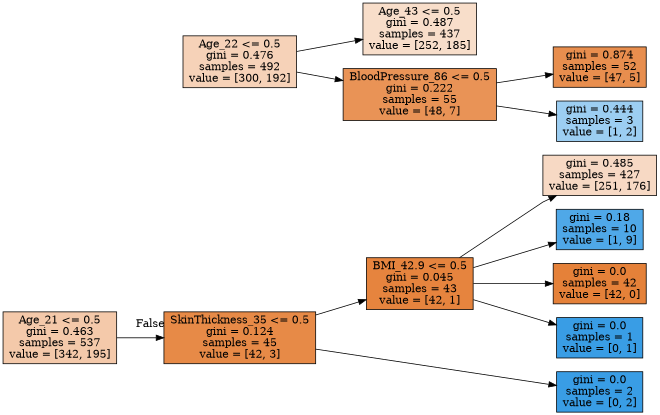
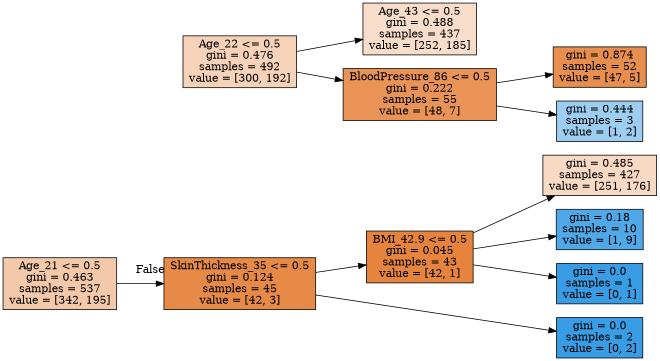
  digraph {
    rankdir=LR
    ranksep=equally
    splines=polyline
    node [color=black fillcolor="#399de5" shape=box style=filled]
    n1 [fillcolor="#f4c9aa" label="Age_21 <= 0.5\ngini = 0.463\nsamples = 537\nvalue = [342, 195]"]
    n2 [fillcolor="#f6d2b8" label="Age_22 <= 0.5\ngini = 0.476\nsamples = 492\nvalue = [300, 192]"]
    n3 [fillcolor="#e78a47" label="SkinThickness_35 <= 0.5\ngini = 0.124\nsamples = 45\nvalue = [42, 3]"]
-   n4 [fillcolor="#f8deca" label="Age_43 <= 0.5\ngini = 0.487\nsamples = 437\nvalue = [252, 185]"]
+   n4 [fillcolor="#f8deca" label="Age_43 <= 0.5\ngini = 0.488\nsamples = 437\nvalue = [252, 185]"]
    n5 [fillcolor="#e99356" label="BloodPressure_86 <= 0.5\ngini = 0.222\nsamples = 55\nvalue = [48, 7]"]
    n6 [fillcolor="#e6843e" label="BMI_42.9 <= 0.5\ngini = 0.045\nsamples = 43\nvalue = [42, 1]"]
    n7 [fillcolor="#f7d9c4" label="gini = 0.485\nsamples = 427\nvalue = [251, 176]"]
    n8 [fillcolor="#4fa8e8" label="gini = 0.18\nsamples = 10\nvalue = [1, 9]"]
    n9 [fillcolor="#e88e4e" label="gini = 0.874\nsamples = 52\nvalue = [47, 5]"]
    n10 [fillcolor="#9ccef2" label="gini = 0.444\nsamples = 3\nvalue = [1, 2]"]
-   n11 [fillcolor="#e58139" label="gini = 0.0\nsamples = 42\nvalue = [42, 0]"]
    n12 [label="gini = 0.0\nsamples = 1\nvalue = [0, 1]"]
    n13 [label="gini = 0.0\nsamples = 2\nvalue = [0, 2]"]
    subgraph sub_1 {
      rank=same
      n1
    }
    subgraph sub_2 {
      rank=same
      n2
      n3
    }
    subgraph sub_3 {
      rank=same
      n4
      n5
      n6
    }
    subgraph sub_4 {
      rank=same
      n7
      n8
      n9
      n10
-     n11
      n12
      n13
    }
    n1 -> n3 [headlabel=False labelangle=-45 labeldistance=2.5]
    n2 -> n4
    n2 -> n5
    n3 -> n6
    n3 -> n13
    n5 -> n9
    n5 -> n10
    n6 -> n7
    n6 -> n8
-   n6 -> n11
    n6 -> n12
  }
